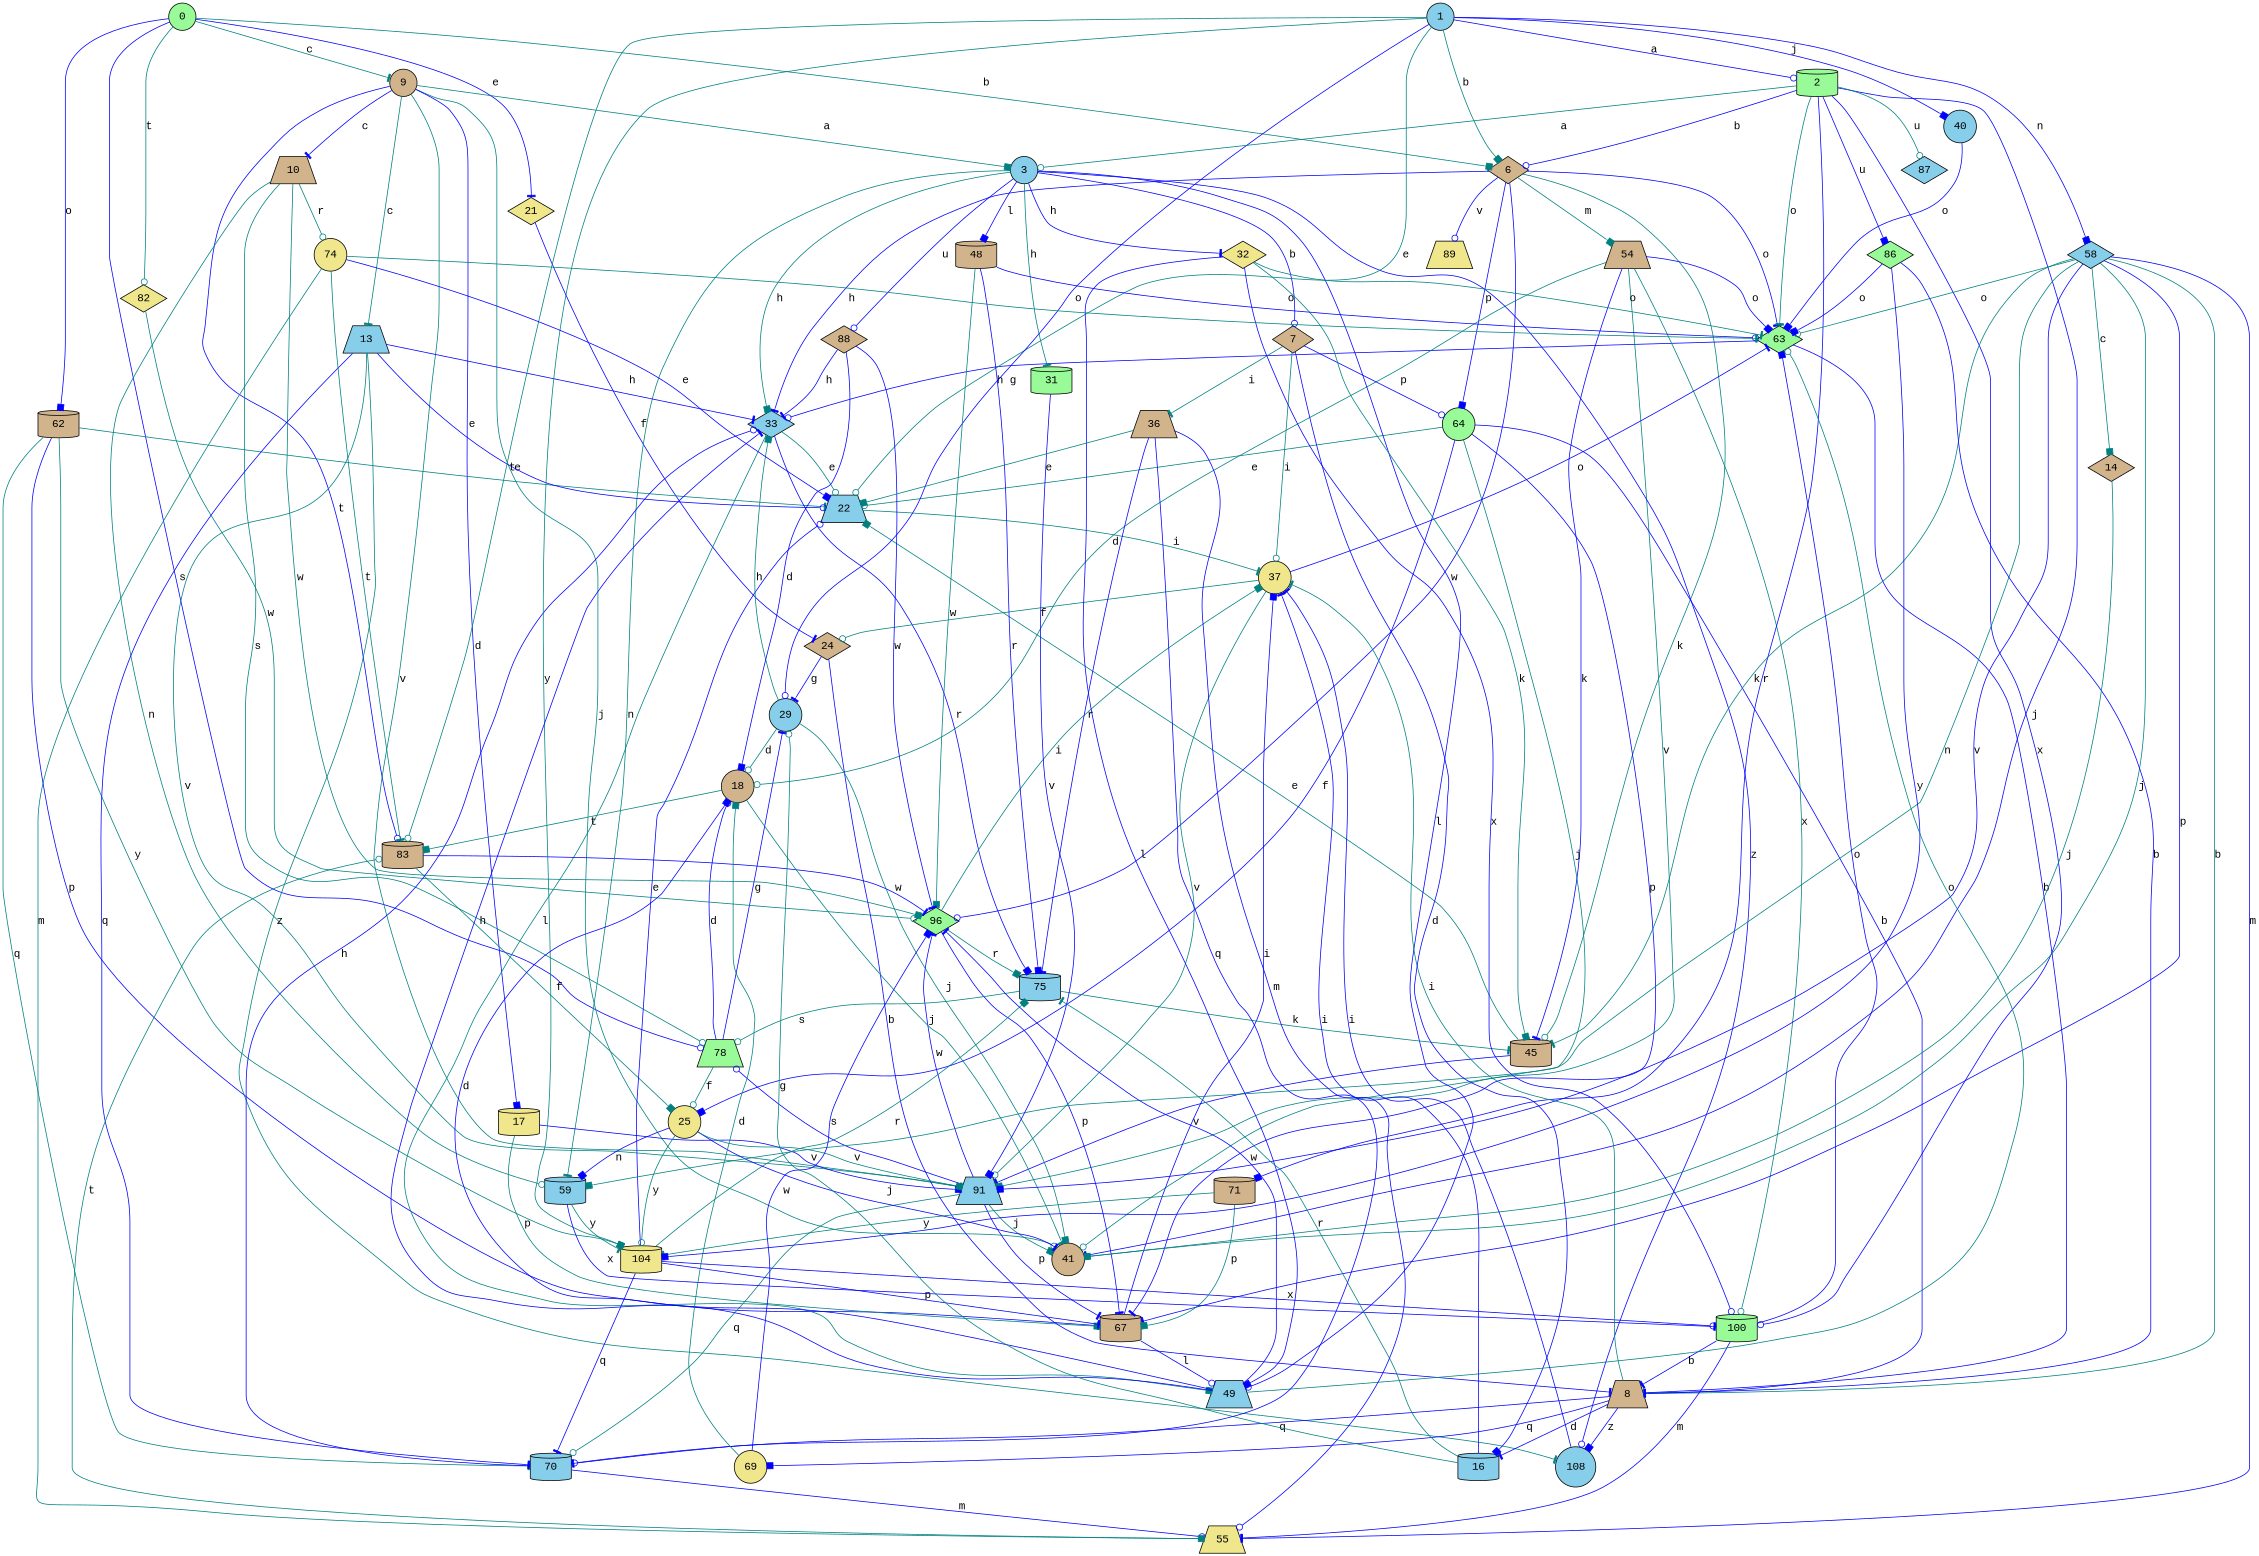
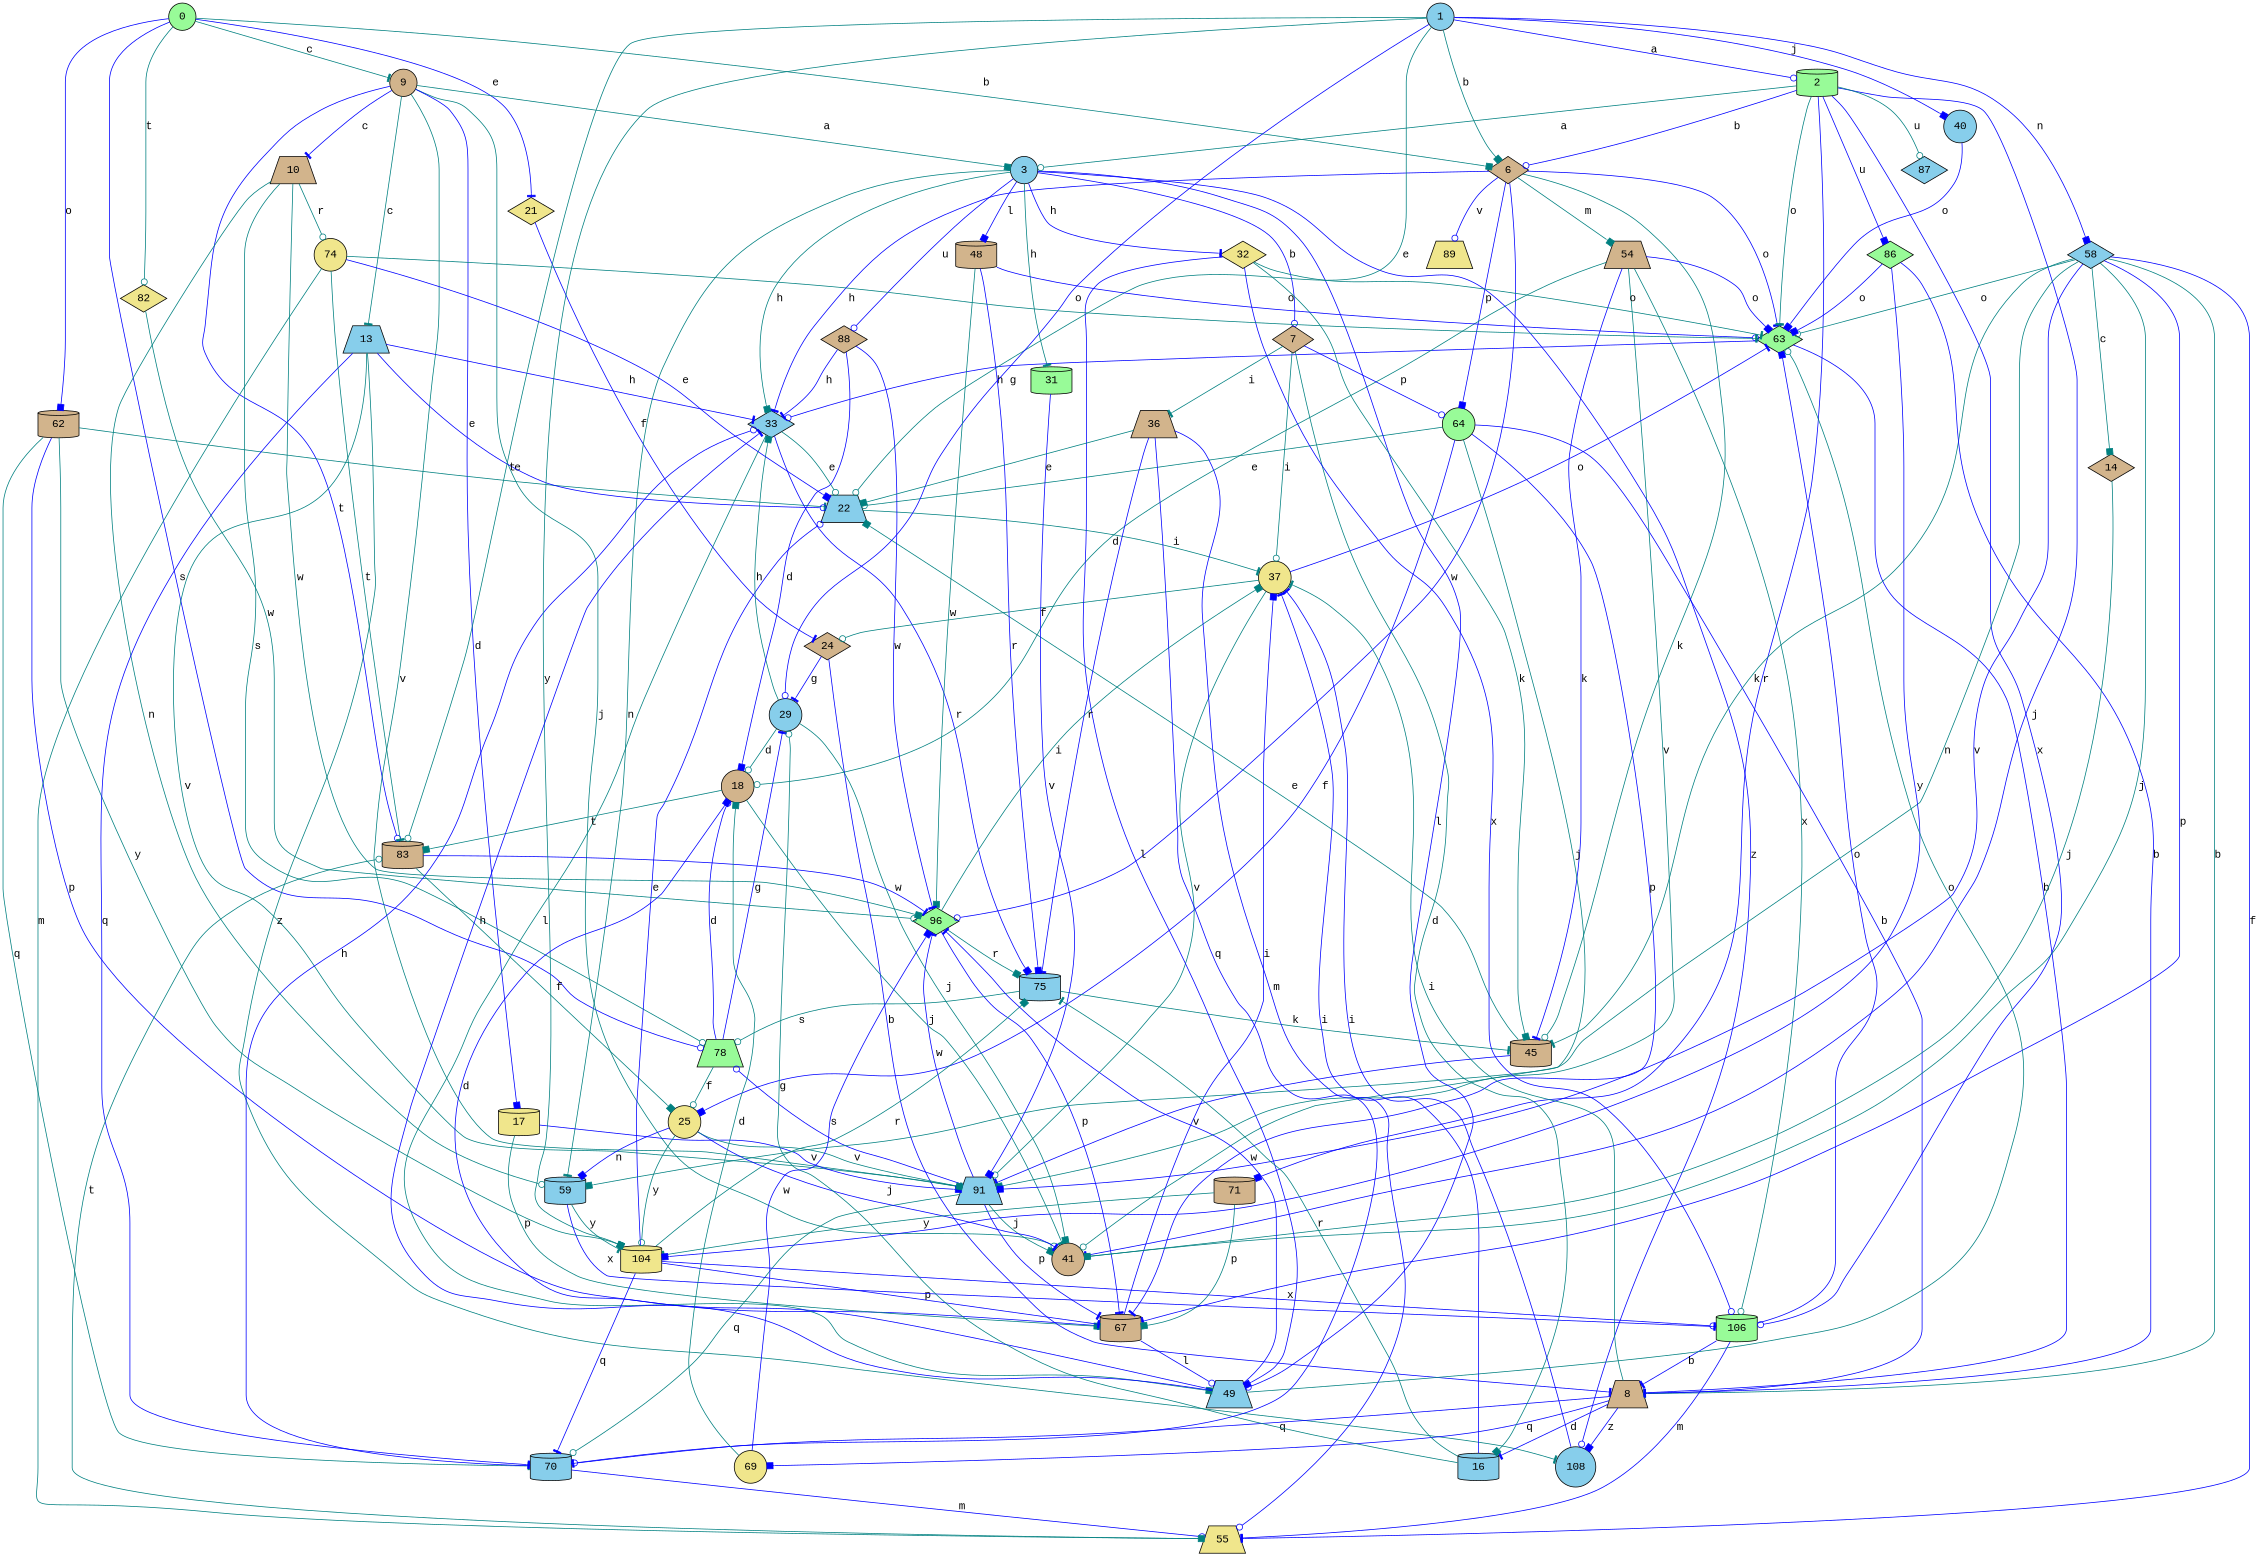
  strict digraph {
    fontname="Liberation Mono"
    node [fillcolor=tan fontname="Liberation Mono" shape=cylinder style=filled]
    edge [arrowhead=tee color=blue fontname="Liberation Mono"]
    0 [fillcolor=palegreen shape=circle]
    6 [shape=diamond]
    9 [shape=circle]
    21 [fillcolor=khaki shape=diamond]
    62
    78 [fillcolor=palegreen shape=trapezium]
    82 [fillcolor=khaki shape=diamond]
    63 [fillcolor=palegreen shape=diamond]
    33 [fillcolor=skyblue shape=diamond]
    45
    54 [shape=trapezium]
    64 [fillcolor=palegreen shape=circle]
    89 [fillcolor=khaki shape=trapezium]
    96 [fillcolor=palegreen shape=diamond]
    83
    3 [fillcolor=skyblue shape=circle]
    41 [shape=circle]
    10 [shape=trapezium]
    13 [fillcolor=skyblue shape=trapezium]
    17 [fillcolor=khaki]
    91 [fillcolor=skyblue shape=trapezium]
    24 [shape=diamond]
    22 [fillcolor=skyblue shape=trapezium]
    104 [fillcolor=khaki]
    70 [fillcolor=skyblue]
    67
    29 [fillcolor=skyblue shape=circle]
    18 [shape=circle]
    25 [fillcolor=khaki shape=circle]
    1 [fillcolor=skyblue shape=circle]
    2 [fillcolor=palegreen]
    40 [fillcolor=skyblue shape=circle]
    58 [fillcolor=skyblue shape=diamond]
    71
    86 [fillcolor=palegreen shape=diamond]
    87 [fillcolor=skyblue shape=diamond]
-   100 [fillcolor=palegreen]
+   100 [fillcolor=palegreen label=106]
    37 [fillcolor=khaki shape=circle]
    59 [fillcolor=skyblue]
    8 [shape=trapezium]
    14 [shape=diamond]
    55 [fillcolor=khaki shape=trapezium]
    75 [fillcolor=skyblue]
    7 [shape=diamond]
    31 [fillcolor=palegreen]
    32 [fillcolor=khaki shape=diamond]
    48
    49 [fillcolor=skyblue shape=trapezium]
    88 [shape=diamond]
    108 [fillcolor=skyblue shape=circle]
    16 [fillcolor=skyblue]
    36 [shape=trapezium]
    69 [fillcolor=khaki shape=circle]
    74 [fillcolor=khaki shape=circle]
    0 -> 6 [arrowhead=box color=teal label=b]
    0 -> 9 [color=teal label=c]
    0 -> 21 [label=e]
    0 -> 62 [arrowhead=box label=o]
    0 -> 78 [arrowhead=odot label=s]
    0 -> 82 [arrowhead=odot color=teal label=t]
    6 -> 63 [label=o]
    6 -> 33 [label=h]
    6 -> 45 [arrowhead=odot color=teal label=k]
    6 -> 54 [arrowhead=box color=teal label=m]
    6 -> 64 [arrowhead=box label=p]
    6 -> 89 [arrowhead=odot label=v]
    6 -> 96 [arrowhead=odot label=w]
    9 -> 83 [arrowhead=odot label=t]
    9 -> 3 [arrowhead=box color=teal label=a]
    9 -> 41 [arrowhead=odot color=teal label=j]
    9 -> 10 [label=c]
    9 -> 13 [color=teal label=c]
    9 -> 17 [arrowhead=box label=d]
    9 -> 91 [arrowhead=odot color=teal label=v]
    21 -> 24 [label=f]
    62 -> 22 [color=teal label=e]
    62 -> 104 [arrowhead=box color=teal label=y]
    62 -> 70 [color=teal label=q]
    62 -> 67 [label=p]
    78 -> 29 [label=g]
    78 -> 18 [arrowhead=odot label=d]
    78 -> 25 [arrowhead=odot color=teal label=f]
    82 -> 96 [arrowhead=odot color=teal label=w]
    63 -> 33 [arrowhead=odot label=h]
    63 -> 8 [label=b]
    33 -> 22 [arrowhead=odot color=teal label=e]
    33 -> 75 [arrowhead=box label=r]
    33 -> 49 [arrowhead=box color=teal label=l]
    45 -> 91 [label=v]
    45 -> 22 [arrowhead=box color=teal label=e]
    54 -> 63 [arrowhead=box label=o]
    54 -> 45 [label=k]
    54 -> 91 [arrowhead=box color=teal label=v]
    54 -> 18 [arrowhead=odot color=teal label=d]
    54 -> 100 [arrowhead=odot color=teal label=x]
    64 -> 41 [arrowhead=odot color=teal label=j]
    64 -> 22 [arrowhead=odot color=teal label=e]
    64 -> 67 [label=p]
    64 -> 25 [arrowhead=box label=f]
    64 -> 8 [label=b]
    96 -> 67 [label=p]
    96 -> 37 [arrowhead=box color=teal label=i]
    96 -> 75 [arrowhead=box color=teal label=r]
    83 -> 96 [label=w]
    83 -> 25 [arrowhead=box color=teal label=f]
    3 -> 33 [arrowhead=box color=teal label=h]
    3 -> 59 [color=teal label=n]
    3 -> 7 [arrowhead=odot label=b]
    3 -> 31 [color=teal label=h]
    3 -> 32 [label=h]
    3 -> 48 [arrowhead=box label=l]
    3 -> 49 [arrowhead=odot label=l]
    3 -> 88 [arrowhead=odot label=u]
    3 -> 108 [arrowhead=odot label=z]
    10 -> 78 [arrowhead=odot color=teal label=s]
    10 -> 96 [arrowhead=box color=teal label=w]
    10 -> 59 [arrowhead=odot color=teal label=n]
    10 -> 74 [arrowhead=odot color=teal label=r]
    13 -> 33 [label=h]
    13 -> 91 [color=teal label=v]
    13 -> 22 [arrowhead=odot label=e]
    13 -> 70 [label=q]
    13 -> 108 [color=teal label=z]
    17 -> 91 [arrowhead=box label=v]
    17 -> 67 [arrowhead=box color=teal label=p]
    91 -> 78 [arrowhead=odot label=s]
    91 -> 96 [label=w]
    91 -> 41 [arrowhead=box color=teal label=j]
    91 -> 70 [arrowhead=odot color=teal label=q]
    91 -> 67 [label=p]
    24 -> 29 [label=g]
    24 -> 8 [label=b]
    22 -> 37 [color=teal label=i]
    104 -> 22 [arrowhead=odot label=e]
    104 -> 70 [label=q]
    104 -> 67 [label=p]
    104 -> 100 [arrowhead=odot label=x]
    104 -> 75 [arrowhead=box color=teal label=r]
    70 -> 33 [arrowhead=odot label=h]
    70 -> 55 [arrowhead=odot label=m]
    67 -> 37 [arrowhead=box label=i]
    67 -> 49 [arrowhead=odot label=l]
    29 -> 33 [arrowhead=box color=teal label=h]
    29 -> 41 [arrowhead=box color=teal label=j]
    29 -> 18 [arrowhead=odot color=teal label=d]
    18 -> 83 [arrowhead=box color=teal label=t]
    18 -> 41 [color=teal label=j]
    25 -> 41 [label=j]
    25 -> 91 [arrowhead=box color=teal label=v]
    25 -> 104 [arrowhead=odot color=teal label=y]
    25 -> 59 [arrowhead=box label=n]
    1 -> 6 [arrowhead=box color=teal label=b]
    1 -> 83 [arrowhead=odot color=teal label=t]
    1 -> 22 [arrowhead=odot color=teal label=e]
    1 -> 104 [arrowhead=box color=teal label=y]
    1 -> 29 [arrowhead=odot label=g]
    1 -> 2 [arrowhead=odot label=a]
    1 -> 40 [arrowhead=box label=j]
    1 -> 58 [arrowhead=box label=n]
    2 -> 6 [arrowhead=odot label=b]
    2 -> 63 [color=teal label=o]
    2 -> 3 [arrowhead=odot color=teal label=a]
    2 -> 41 [label=j]
    2 -> 71 [arrowhead=box label=r]
    2 -> 86 [arrowhead=box label=u]
    2 -> 87 [arrowhead=odot color=teal label=u]
    2 -> 100 [arrowhead=odot label=x]
    40 -> 63 [arrowhead=box label=o]
    58 -> 63 [arrowhead=odot color=teal label=o]
    58 -> 45 [color=teal label=k]
    58 -> 41 [arrowhead=box color=teal label=j]
    58 -> 91 [arrowhead=box label=v]
    58 -> 67 [label=p]
    58 -> 59 [arrowhead=box color=teal label=n]
    58 -> 8 [color=teal label=b]
    58 -> 14 [arrowhead=box color=teal label=c]
-   58 -> 55 [label=m]
+   58 -> 55 [label=f]
    71 -> 104 [color=teal label=y]
    71 -> 67 [arrowhead=box color=teal label=p]
    86 -> 63 [arrowhead=box label=o]
    86 -> 104 [arrowhead=box label=y]
    86 -> 8 [label=b]
    100 -> 63 [arrowhead=box label=o]
    100 -> 8 [label=b]
    100 -> 55 [label=m]
    37 -> 63 [label=o]
    37 -> 91 [arrowhead=odot color=teal label=v]
    37 -> 24 [arrowhead=odot color=teal label=f]
    59 -> 104 [color=teal label=y]
    59 -> 100 [label=x]
    8 -> 70 [arrowhead=odot label=q]
    8 -> 37 [color=teal label=i]
    8 -> 108 [arrowhead=box label=z]
    8 -> 16 [label=d]
    8 -> 69 [arrowhead=box label=q]
    14 -> 41 [arrowhead=odot color=teal label=j]
    55 -> 83 [arrowhead=odot color=teal label=t]
    75 -> 78 [arrowhead=odot color=teal label=s]
    75 -> 45 [color=teal label=k]
    7 -> 64 [arrowhead=odot label=p]
    7 -> 37 [arrowhead=odot color=teal label=i]
-   7 -> 16 [arrowhead=box label=d]
+   7 -> 16 [arrowhead=box color=teal label=d]
    7 -> 36 [color=teal label=i]
    31 -> 91 [arrowhead=box label=v]
    32 -> 63 [color=teal label=o]
    32 -> 45 [arrowhead=box color=teal label=k]
    32 -> 100 [arrowhead=odot label=x]
    32 -> 49 [arrowhead=box label=l]
    48 -> 63 [arrowhead=odot label=o]
    48 -> 96 [arrowhead=box color=teal label=w]
    48 -> 75 [arrowhead=box label=r]
    49 -> 63 [arrowhead=odot color=teal label=o]
    49 -> 33 [label=h]
    49 -> 96 [label=w]
    49 -> 18 [arrowhead=box label=d]
    88 -> 33 [label=h]
    88 -> 96 [label=w]
    88 -> 18 [arrowhead=box label=d]
    108 -> 37 [label=i]
    16 -> 29 [arrowhead=odot color=teal label=g]
    16 -> 37 [label=i]
    16 -> 75 [color=teal label=r]
    36 -> 22 [arrowhead=box color=teal label=e]
    36 -> 70 [label=q]
    36 -> 55 [arrowhead=odot label=m]
    36 -> 75 [label=r]
    69 -> 96 [arrowhead=box label=w]
    69 -> 18 [arrowhead=box color=teal label=d]
    74 -> 63 [color=teal label=o]
    74 -> 83 [color=teal label=t]
    74 -> 22 [arrowhead=box label=e]
    74 -> 55 [arrowhead=box color=teal label=m]
  }
